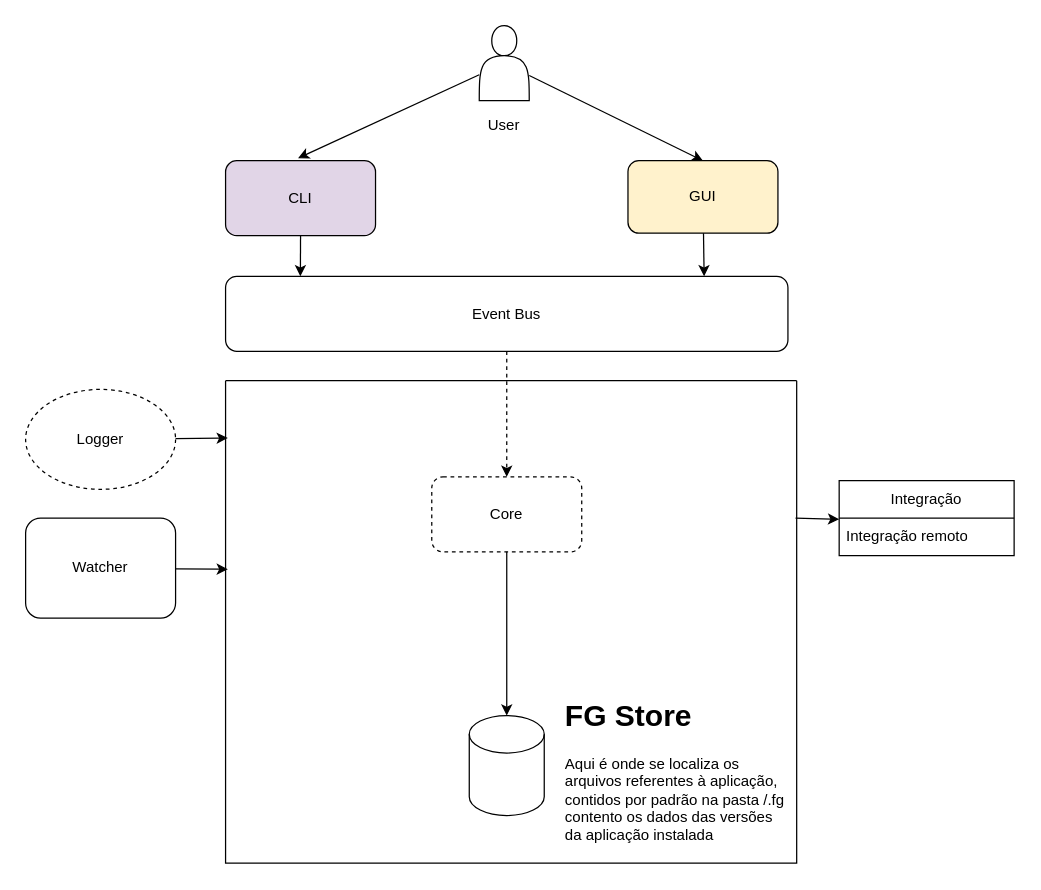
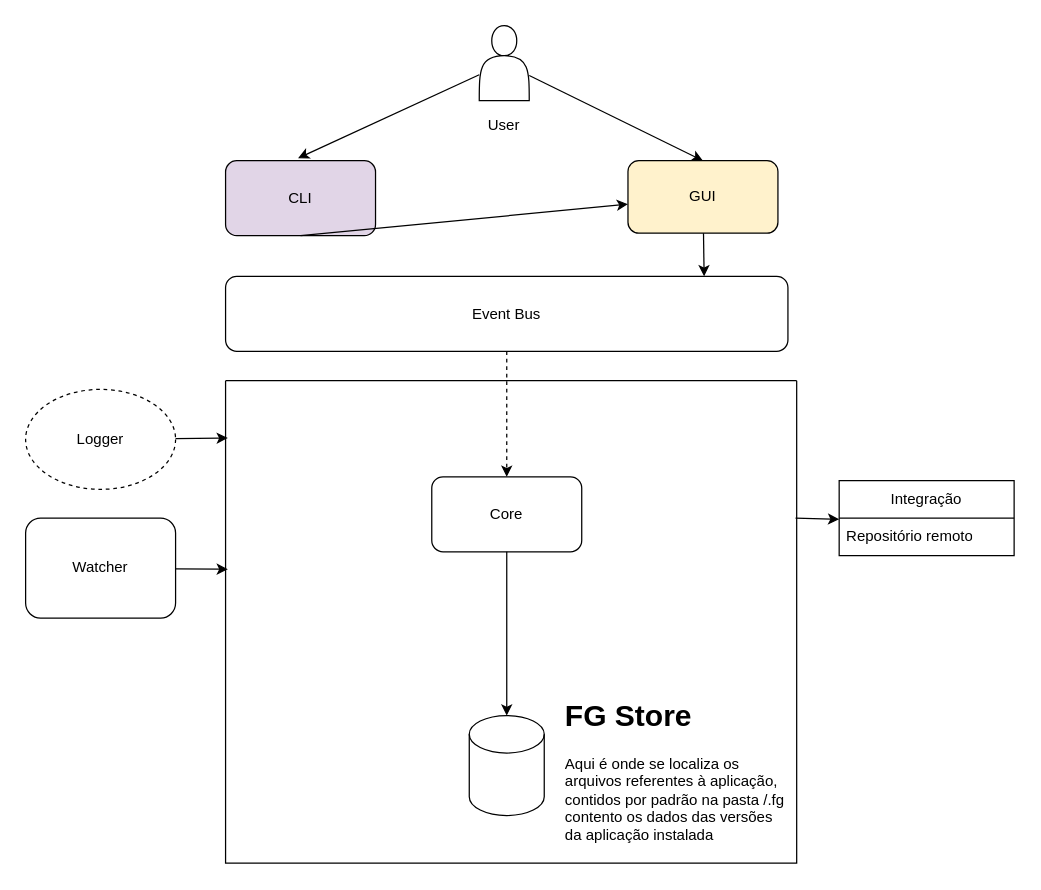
  <mxCell id="0" />
  <mxCell id="1" parent="0" />
  <mxCell id="2" value="" style="shape=cylinder3;whiteSpace=wrap;html=1;boundedLbl=1;backgroundOutline=1;size=15;strokeColor=default;" vertex="1" parent="1"><mxGeometry x="375" y="572" width="60" height="80" as="geometry" /></mxCell>
- <mxCell id="3" value="Core" style="rounded=1;whiteSpace=wrap;html=1;dashed=1;" vertex="1" parent="1"><mxGeometry x="345" y="381" width="120" height="60" as="geometry" /></mxCell>
+ <mxCell id="3" value="Core" style="rounded=1;whiteSpace=wrap;html=1;" vertex="1" parent="1"><mxGeometry x="345" y="381" width="120" height="60" as="geometry" /></mxCell>
  <mxCell id="4" value="CLI" style="rounded=1;whiteSpace=wrap;html=1;fillColor=#e1d5e7;" vertex="1" parent="1"><mxGeometry x="180" y="128" width="120" height="60" as="geometry" /></mxCell>
  <mxCell id="5" value="GUI" style="rounded=1;whiteSpace=wrap;html=1;fillColor=#fff2cc;" vertex="1" parent="1"><mxGeometry x="502" y="128" width="120" height="58" as="geometry" /></mxCell>
  <mxCell id="6" style="edgeStyle=none;html=1;exitX=0.5;exitY=1;exitDx=0;exitDy=0;entryX=0.5;entryY=0;entryDx=0;entryDy=0;dashed=1;" edge="1" parent="1" source="19" target="3"><mxGeometry relative="1" as="geometry" /></mxCell>
  <mxCell id="7" value="Integração" style="swimlane;fontStyle=0;childLayout=stackLayout;horizontal=1;startSize=30;horizontalStack=0;resizeParent=1;resizeParentMax=0;resizeLast=0;collapsible=1;marginBottom=0;whiteSpace=wrap;html=1;" vertex="1" parent="1"><mxGeometry x="671" y="384" width="140" height="60" as="geometry" /></mxCell>
- <mxCell id="8" value="Integração remoto" style="text;strokeColor=none;fillColor=none;align=left;verticalAlign=middle;spacingLeft=4;spacingRight=4;overflow=hidden;points=[[0,0.5],[1,0.5]];portConstraint=eastwest;rotatable=0;whiteSpace=wrap;html=1;" vertex="1" parent="7"><mxGeometry y="30" width="140" height="30" as="geometry" /></mxCell>
- <mxCell id="9" style="edgeStyle=none;html=1;exitX=0.5;exitY=1;exitDx=0;exitDy=0;entryX=0.133;entryY=0;entryDx=0;entryDy=0;entryPerimeter=0;" edge="1" parent="1" source="4" target="19"><mxGeometry relative="1" as="geometry" /></mxCell>
+ <mxCell id="8" value="Repositório remoto" style="text;strokeColor=none;fillColor=none;align=left;verticalAlign=middle;spacingLeft=4;spacingRight=4;overflow=hidden;points=[[0,0.5],[1,0.5]];portConstraint=eastwest;rotatable=0;whiteSpace=wrap;html=1;" vertex="1" parent="7"><mxGeometry y="30" width="140" height="30" as="geometry" /></mxCell>
+ <mxCell id="9" style="edgeStyle=none;html=1;exitX=0.5;exitY=1;exitDx=0;exitDy=0;" edge="1" parent="1" source="4" target="5"><mxGeometry relative="1" as="geometry" /></mxCell>
  <mxCell id="10" style="edgeStyle=none;html=1;entryX=0.851;entryY=0;entryDx=0;entryDy=0;entryPerimeter=0;" edge="1" parent="1" source="5" target="19"><mxGeometry relative="1" as="geometry" /></mxCell>
  <mxCell id="11" style="edgeStyle=none;html=1;exitX=0.5;exitY=1;exitDx=0;exitDy=0;entryX=0.5;entryY=0;entryDx=0;entryDy=0;entryPerimeter=0;" edge="1" parent="1" source="3" target="2"><mxGeometry relative="1" as="geometry" /></mxCell>
  <mxCell id="12" style="edgeStyle=none;html=1;entryX=0;entryY=0.033;entryDx=0;entryDy=0;entryPerimeter=0;exitX=0.998;exitY=0.285;exitDx=0;exitDy=0;exitPerimeter=0;" edge="1" parent="1" source="20" target="8"><mxGeometry relative="1" as="geometry" /></mxCell>
  <mxCell id="13" value="&lt;h1 style=&quot;margin-top: 0px;&quot;&gt;FG Store&lt;/h1&gt;&lt;p&gt;Aqui é onde se localiza os arquivos referentes à aplicação, contidos por padrão na pasta /.fg contento os dados das versões da aplicação instalada&lt;/p&gt;" style="text;html=1;whiteSpace=wrap;overflow=hidden;rounded=0;" vertex="1" parent="1"><mxGeometry x="450" y="552" width="180" height="120" as="geometry" /></mxCell>
  <mxCell id="14" style="edgeStyle=none;html=1;" edge="1" parent="1" source="16"><mxGeometry relative="1" as="geometry"><mxPoint x="238" y="126" as="targetPoint" /></mxGeometry></mxCell>
  <mxCell id="15" style="edgeStyle=none;html=1;entryX=0.5;entryY=0;entryDx=0;entryDy=0;" edge="1" parent="1" source="16" target="5"><mxGeometry relative="1" as="geometry" /></mxCell>
  <mxCell id="16" value="" style="shape=actor;whiteSpace=wrap;html=1;" vertex="1" parent="1"><mxGeometry x="383" y="20" width="40" height="60" as="geometry" /></mxCell>
  <mxCell id="17" value="User" style="text;html=1;align=center;verticalAlign=middle;whiteSpace=wrap;rounded=0;" vertex="1" parent="1"><mxGeometry x="373" y="85" width="60" height="30" as="geometry" /></mxCell>
  <mxCell id="18" value="" style="swimlane;startSize=0;" vertex="1" parent="1"><mxGeometry x="302" y="245" width="146" height="11" as="geometry" /></mxCell>
  <mxCell id="19" value="Event Bus" style="rounded=1;whiteSpace=wrap;html=1;" vertex="1" parent="1"><mxGeometry x="180" y="220.5" width="450" height="60" as="geometry" /></mxCell>
  <mxCell id="20" value="" style="swimlane;startSize=0;" vertex="1" parent="1"><mxGeometry x="180" y="304" width="457" height="386" as="geometry" /></mxCell>
  <mxCell id="21" value="Logger" style="ellipse;whiteSpace=wrap;html=1;dashed=1;" vertex="1" parent="1"><mxGeometry x="20" y="311" width="120" height="80" as="geometry" /></mxCell>
  <mxCell id="22" value="Watcher" style="whiteSpace=wrap;html=1;rounded=1;" vertex="1" parent="1"><mxGeometry x="20" y="414" width="120" height="80" as="geometry" /></mxCell>
  <mxCell id="23" style="edgeStyle=none;html=1;entryX=0.004;entryY=0.391;entryDx=0;entryDy=0;entryPerimeter=0;" edge="1" parent="1" source="22" target="20"><mxGeometry relative="1" as="geometry" /></mxCell>
  <mxCell id="24" style="edgeStyle=none;html=1;entryX=0.004;entryY=0.119;entryDx=0;entryDy=0;entryPerimeter=0;" edge="1" parent="1" source="21" target="20"><mxGeometry relative="1" as="geometry" /></mxCell>
